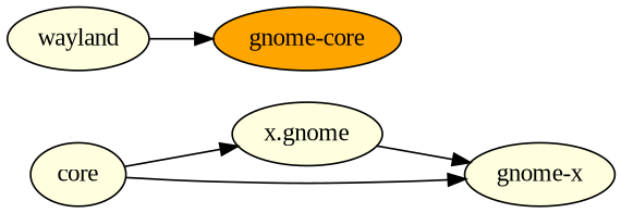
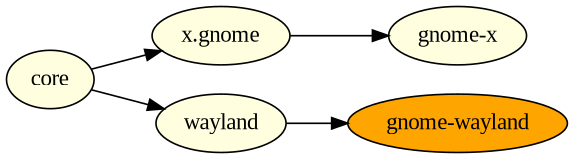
  digraph {
    fontname="Liberation Serif"
    rankdir=LR
    node [fillcolor=lightyellow fontname="Liberation Serif" style=filled]
    edge [fontname="Liberation Serif"]
    n1 [label="x.gnome"]
    core
    wayland
    "gnome-x"
-   "gnome-wayland" [fillcolor=orange label="gnome-core"]
+   "gnome-wayland" [fillcolor=orange]
    n1 -> "gnome-x"
    core -> n1
-   core -> "gnome-x"
+   core -> wayland
    wayland -> "gnome-wayland"
  }
